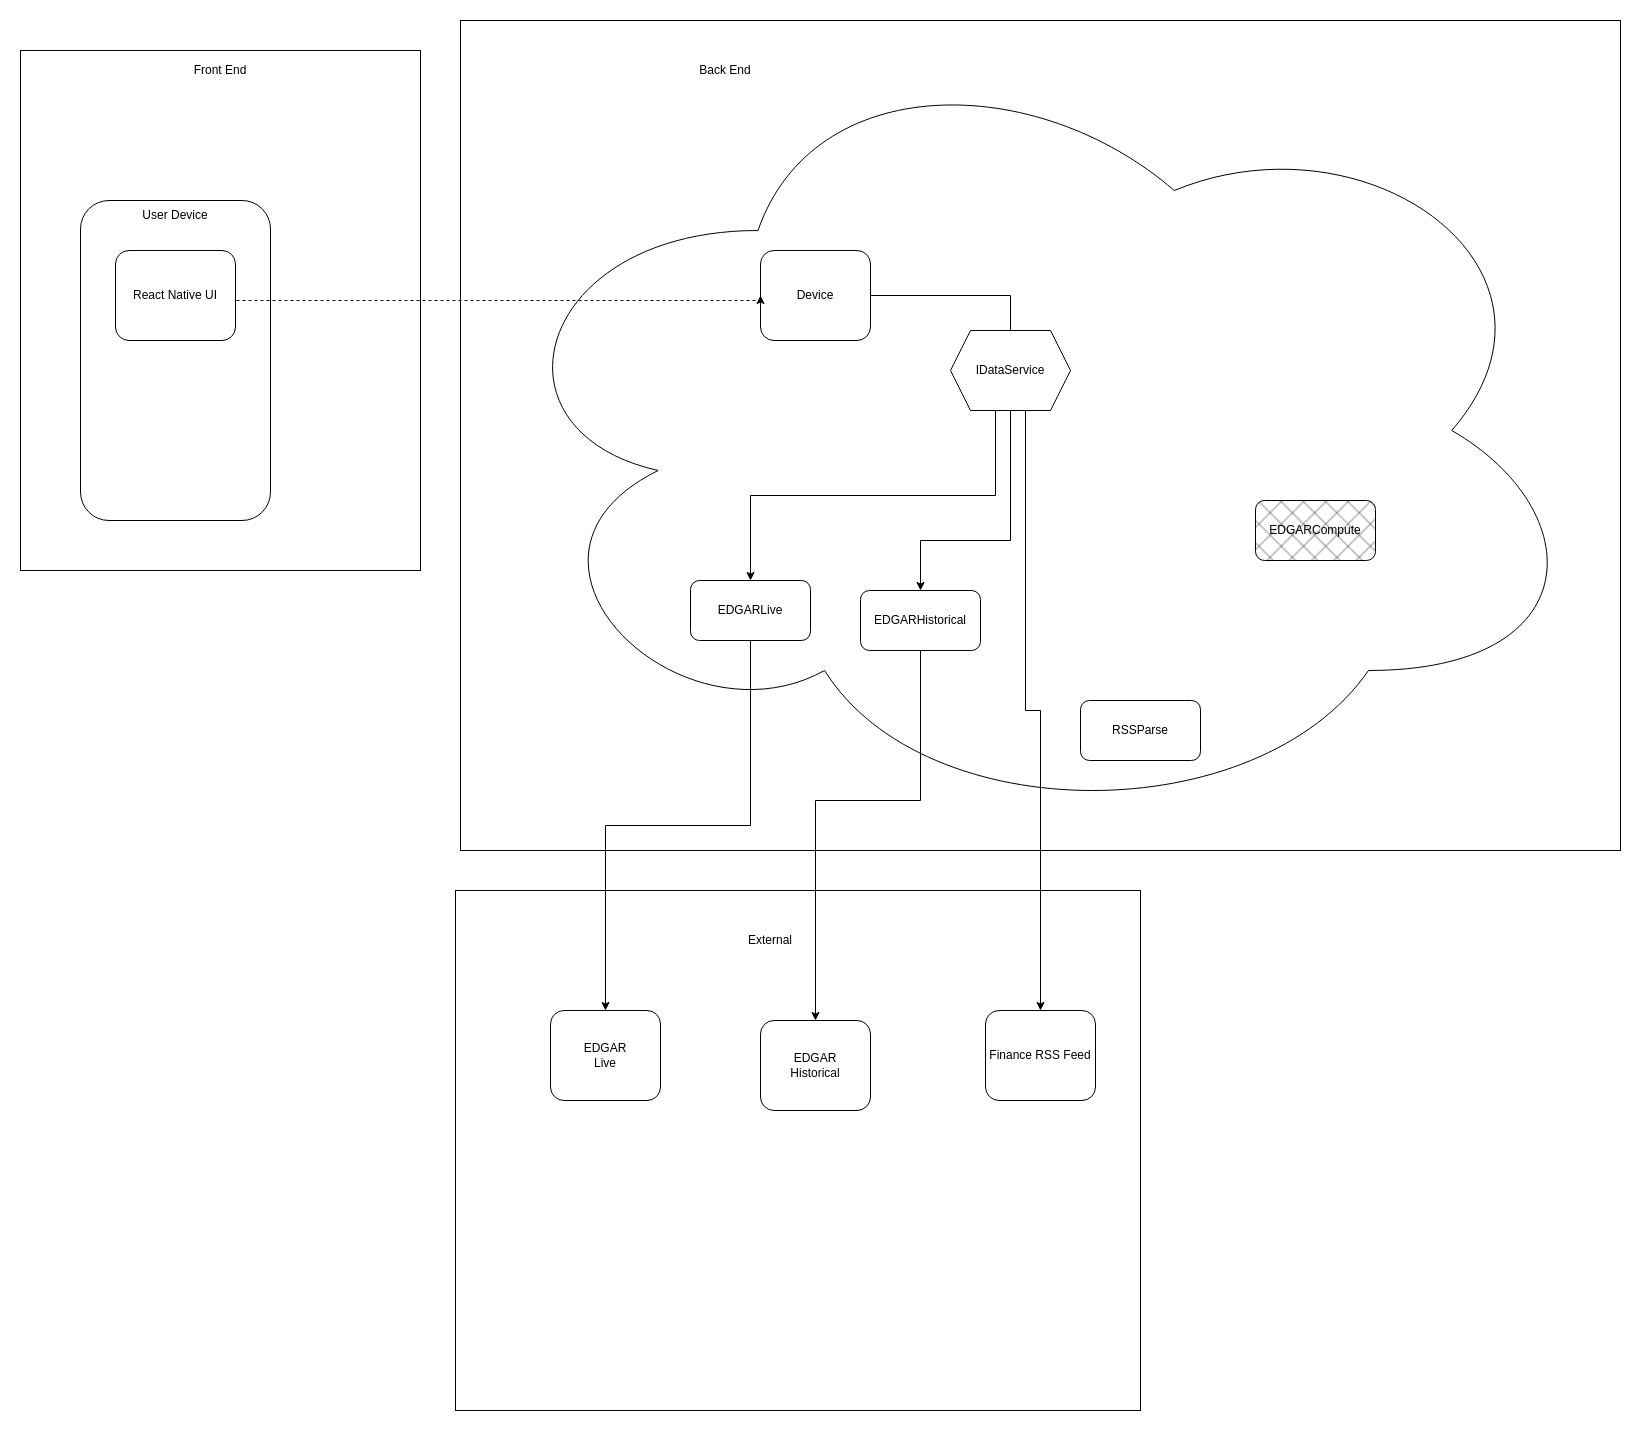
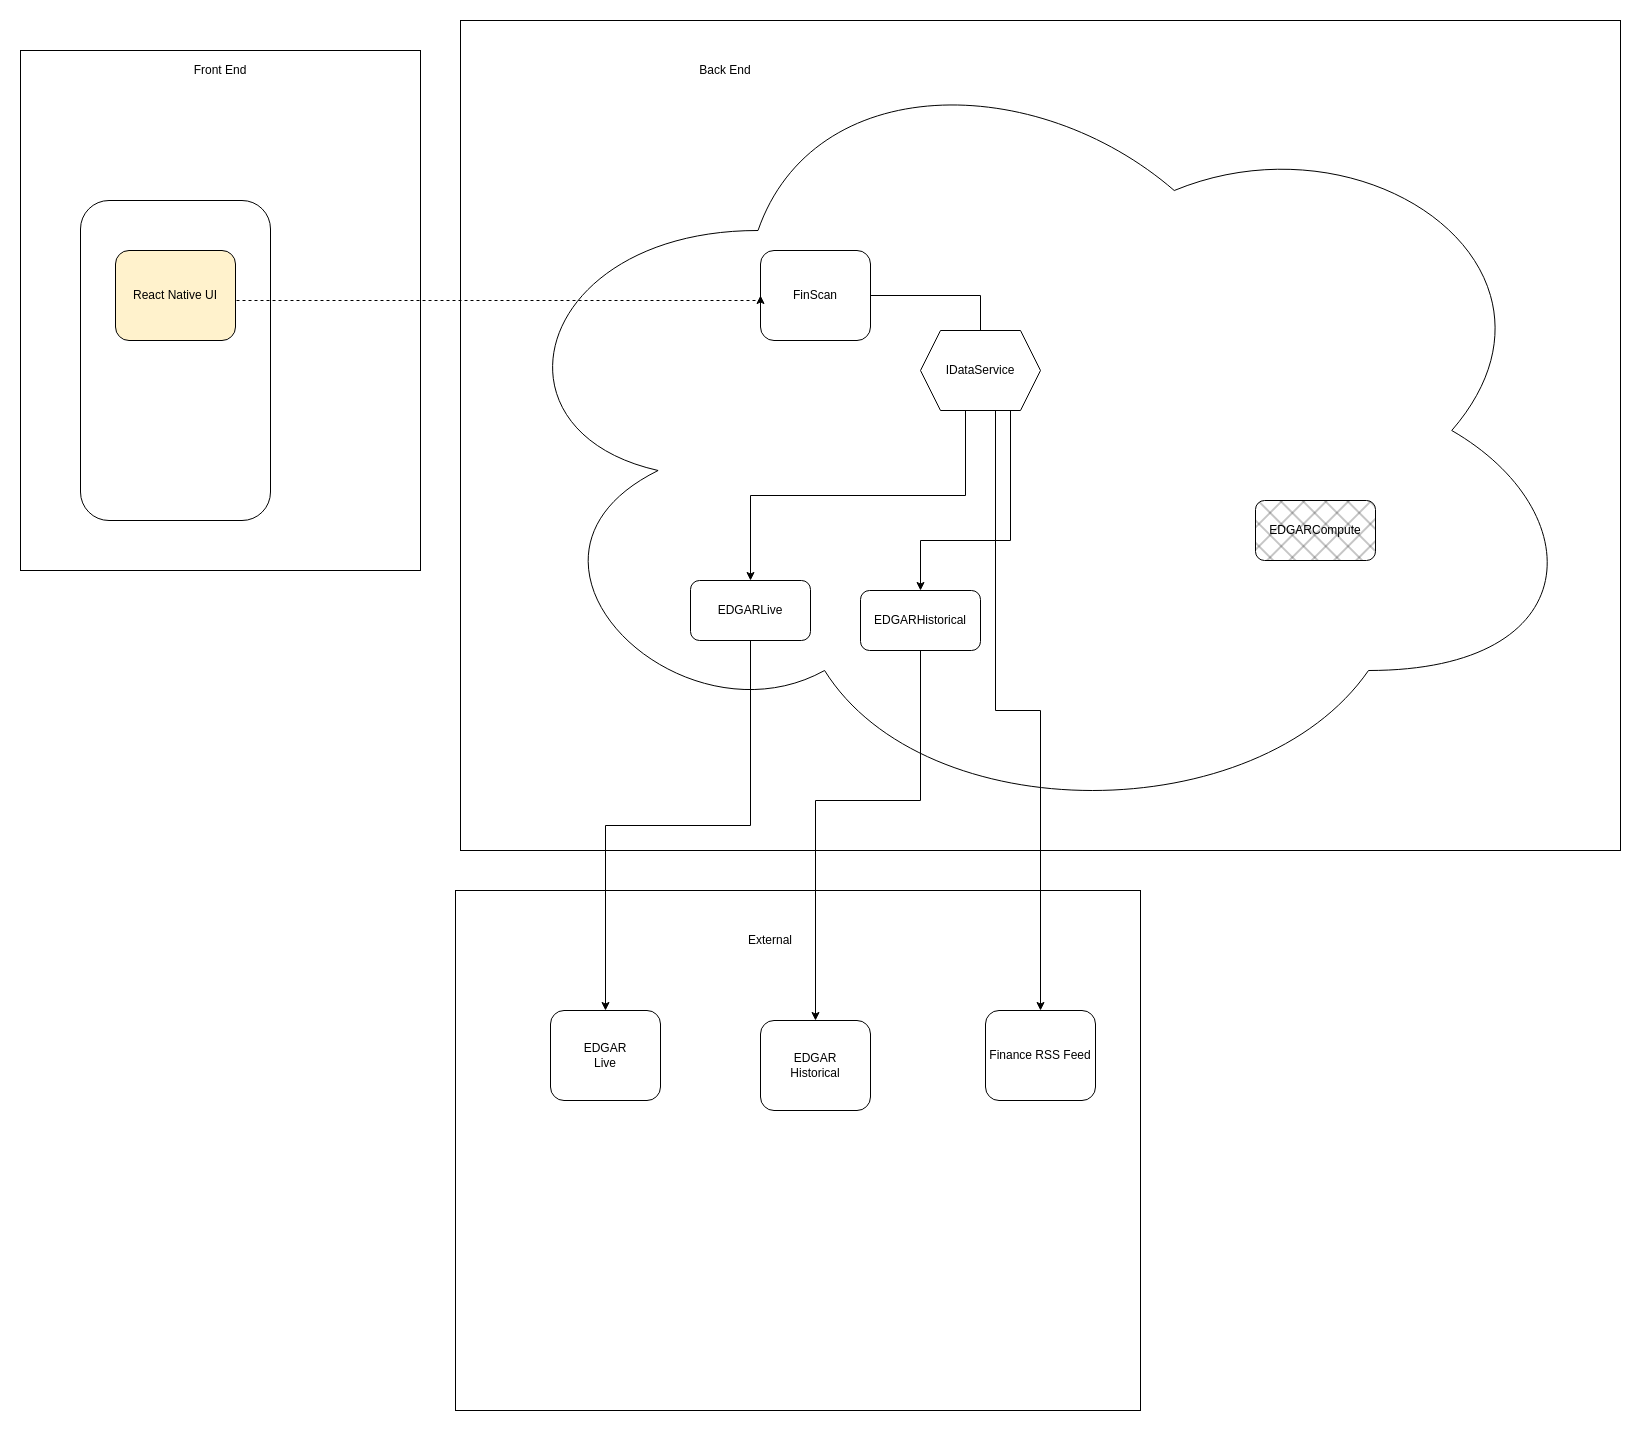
  <mxCell id="0" />
  <mxCell id="1" parent="0" />
  <mxCell id="2" value="" style="rounded=0;whiteSpace=wrap;html=1;" parent="1" vertex="1"><mxGeometry x="460" y="20" width="1160" height="830" as="geometry" /></mxCell>
  <mxCell id="3" value="" style="ellipse;shape=cloud;whiteSpace=wrap;html=1;" parent="1" vertex="1"><mxGeometry x="480" y="30" width="1110" height="800" as="geometry" /></mxCell>
  <mxCell id="4" style="edgeStyle=orthogonalEdgeStyle;rounded=0;orthogonalLoop=1;jettySize=auto;html=1;exitX=1;exitY=0.5;exitDx=0;exitDy=0;entryX=0.5;entryY=0;entryDx=0;entryDy=0;endArrow=none;" edge="1" parent="1" source="5" target="24"><mxGeometry relative="1" as="geometry" /></mxCell>
- <mxCell id="5" value="&lt;div&gt;Device&lt;/div&gt;" style="rounded=1;whiteSpace=wrap;html=1;" parent="1" vertex="1"><mxGeometry x="760" y="250" width="110" height="90" as="geometry" /></mxCell>
+ <mxCell id="5" value="&lt;div&gt;FinScan&lt;/div&gt;" style="rounded=1;whiteSpace=wrap;html=1;" parent="1" vertex="1"><mxGeometry x="760" y="250" width="110" height="90" as="geometry" /></mxCell>
  <mxCell id="6" value="" style="rounded=0;whiteSpace=wrap;html=1;" parent="1" vertex="1"><mxGeometry x="20" y="50" width="400" height="520" as="geometry" /></mxCell>
  <mxCell id="7" value="Front End" style="text;html=1;align=center;verticalAlign=middle;whiteSpace=wrap;rounded=0;" parent="1" vertex="1"><mxGeometry x="20" y="50" width="400" height="40" as="geometry" /></mxCell>
  <mxCell id="8" value="Back End" style="text;html=1;align=center;verticalAlign=middle;whiteSpace=wrap;rounded=0;" parent="1" vertex="1"><mxGeometry x="525" y="50" width="400" height="40" as="geometry" /></mxCell>
  <mxCell id="9" value="" style="rounded=1;whiteSpace=wrap;html=1;" parent="1" vertex="1"><mxGeometry x="80" y="200" width="190" height="320" as="geometry" /></mxCell>
- <mxCell id="10" value="User Device" style="text;html=1;align=center;verticalAlign=middle;whiteSpace=wrap;rounded=0;" parent="1" vertex="1"><mxGeometry x="80" y="200" width="190" height="30" as="geometry" /></mxCell>
  <mxCell id="11" style="edgeStyle=orthogonalEdgeStyle;rounded=0;orthogonalLoop=1;jettySize=auto;html=1;exitX=1;exitY=0.5;exitDx=0;exitDy=0;entryX=0;entryY=0.5;entryDx=0;entryDy=0;dashed=1;" parent="1" source="12" target="5" edge="1"><mxGeometry relative="1" as="geometry"><Array as="points"><mxPoint x="235" y="300" /><mxPoint x="760" y="300" /></Array></mxGeometry></mxCell>
- <mxCell id="12" value="React Native UI" style="rounded=1;whiteSpace=wrap;html=1;" parent="1" vertex="1"><mxGeometry x="115" y="250" width="120" height="90" as="geometry" /></mxCell>
+ <mxCell id="12" value="React Native UI" style="rounded=1;whiteSpace=wrap;html=1;fillColor=#fff2cc;" parent="1" vertex="1"><mxGeometry x="115" y="250" width="120" height="90" as="geometry" /></mxCell>
  <mxCell id="13" value="" style="rounded=0;whiteSpace=wrap;html=1;" parent="1" vertex="1"><mxGeometry x="455" y="890" width="685" height="520" as="geometry" /></mxCell>
  <mxCell id="14" value="External" style="text;html=1;align=center;verticalAlign=middle;whiteSpace=wrap;rounded=0;" parent="1" vertex="1"><mxGeometry x="570" y="920" width="400" height="40" as="geometry" /></mxCell>
  <mxCell id="15" value="EDGAR&lt;br&gt;Live" style="rounded=1;whiteSpace=wrap;html=1;" parent="1" vertex="1"><mxGeometry x="550" y="1010" width="110" height="90" as="geometry" /></mxCell>
  <mxCell id="16" style="edgeStyle=orthogonalEdgeStyle;rounded=0;orthogonalLoop=1;jettySize=auto;html=1;exitX=0.5;exitY=1;exitDx=0;exitDy=0;entryX=0.5;entryY=0;entryDx=0;entryDy=0;" parent="1" source="17" target="15" edge="1"><mxGeometry relative="1" as="geometry" /></mxCell>
  <mxCell id="17" value="EDGARLive" style="rounded=1;whiteSpace=wrap;html=1;" parent="1" vertex="1"><mxGeometry x="690" y="580" width="120" height="60" as="geometry" /></mxCell>
  <mxCell id="18" value="EDGARCompute" style="rounded=1;whiteSpace=wrap;html=1;fillStyle=cross-hatch;fillColor=#1F1F1F;" parent="1" vertex="1"><mxGeometry x="1255" y="500" width="120" height="60" as="geometry" /></mxCell>
- <mxCell id="19" value="RSSParse" style="rounded=1;whiteSpace=wrap;html=1;" vertex="1" parent="1"><mxGeometry x="1080" y="700" width="120" height="60" as="geometry" /></mxCell>
  <mxCell id="20" value="Finance RSS Feed" style="rounded=1;whiteSpace=wrap;html=1;" vertex="1" parent="1"><mxGeometry x="985" y="1010" width="110" height="90" as="geometry" /></mxCell>
  <mxCell id="21" style="edgeStyle=orthogonalEdgeStyle;rounded=0;orthogonalLoop=1;jettySize=auto;html=1;exitX=0.625;exitY=1;exitDx=0;exitDy=0;" edge="1" parent="1" source="24" target="20"><mxGeometry relative="1" as="geometry" /></mxCell>
  <mxCell id="22" style="edgeStyle=orthogonalEdgeStyle;rounded=0;orthogonalLoop=1;jettySize=auto;html=1;exitX=0.375;exitY=1;exitDx=0;exitDy=0;entryX=0.5;entryY=0;entryDx=0;entryDy=0;" edge="1" parent="1" source="24" target="17"><mxGeometry relative="1" as="geometry" /></mxCell>
  <mxCell id="23" style="edgeStyle=orthogonalEdgeStyle;rounded=0;orthogonalLoop=1;jettySize=auto;html=1;exitX=0.5;exitY=1;exitDx=0;exitDy=0;entryX=0.5;entryY=0;entryDx=0;entryDy=0;" edge="1" parent="1" source="24" target="26"><mxGeometry relative="1" as="geometry"><Array as="points"><mxPoint x="1010" y="540" /><mxPoint x="920" y="540" /></Array></mxGeometry></mxCell>
- <mxCell id="24" value="IDataService" style="shape=hexagon;perimeter=hexagonPerimeter2;whiteSpace=wrap;html=1;fixedSize=1;" vertex="1" parent="1"><mxGeometry x="950" y="330" width="120" height="80" as="geometry" /></mxCell>
+ <mxCell id="24" value="IDataService" style="shape=hexagon;perimeter=hexagonPerimeter2;whiteSpace=wrap;html=1;fixedSize=1;" vertex="1" parent="1"><mxGeometry x="920" y="330" width="120" height="80" as="geometry" /></mxCell>
  <mxCell id="25" style="edgeStyle=orthogonalEdgeStyle;rounded=0;orthogonalLoop=1;jettySize=auto;html=1;exitX=0.5;exitY=1;exitDx=0;exitDy=0;entryX=0.5;entryY=0;entryDx=0;entryDy=0;" edge="1" parent="1" source="26" target="27"><mxGeometry relative="1" as="geometry"><Array as="points"><mxPoint x="920" y="800" /><mxPoint x="815" y="800" /></Array></mxGeometry></mxCell>
  <mxCell id="26" value="EDGARHistorical" style="rounded=1;whiteSpace=wrap;html=1;" vertex="1" parent="1"><mxGeometry x="860" y="590" width="120" height="60" as="geometry" /></mxCell>
  <mxCell id="27" value="EDGAR&lt;br&gt;Historical" style="rounded=1;whiteSpace=wrap;html=1;" vertex="1" parent="1"><mxGeometry x="760" y="1020" width="110" height="90" as="geometry" /></mxCell>
